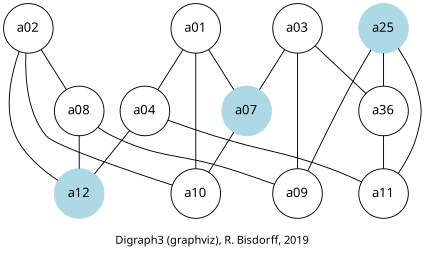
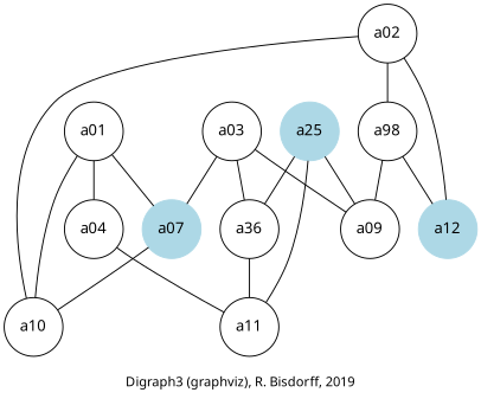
  strict graph {
    fontname="Noto Sans"
    fontsize=12
    label="\nDigraph3 (graphviz), R. Bisdorff, 2019"
    node [fontname="Noto Sans" shape=circle]
    edge [arrowhead=none arrowtail=none color=black dir=both fontname="Noto Sans" style="setlinewidth(1)"]
    n1 [label=a01]
    n2 [label=a04]
    n3 [color=lightblue label=a07 style=filled]
    n4 [label=a10]
    n5 [color=lightblue label=a12 style=filled]
    n6 [label=a11]
    n7 [label=a02]
-   n8 [label=a08]
+   n8 [label=a98]
    n9 [label=a09]
    n10 [label=a03]
    n11 [label=a36]
    n12 [color=lightblue label=a25 style=filled]
    n1 -- n2
    n1 -- n3
    n1 -- n4
-   n2 -- n5
    n2 -- n6
    n3 -- n4
    n7 -- n4
    n7 -- n5
    n7 -- n8
    n8 -- n5
    n8 -- n9
    n10 -- n3
    n10 -- n9
    n10 -- n11
    n11 -- n6
    n12 -- n6
    n12 -- n9
    n12 -- n11
  }
